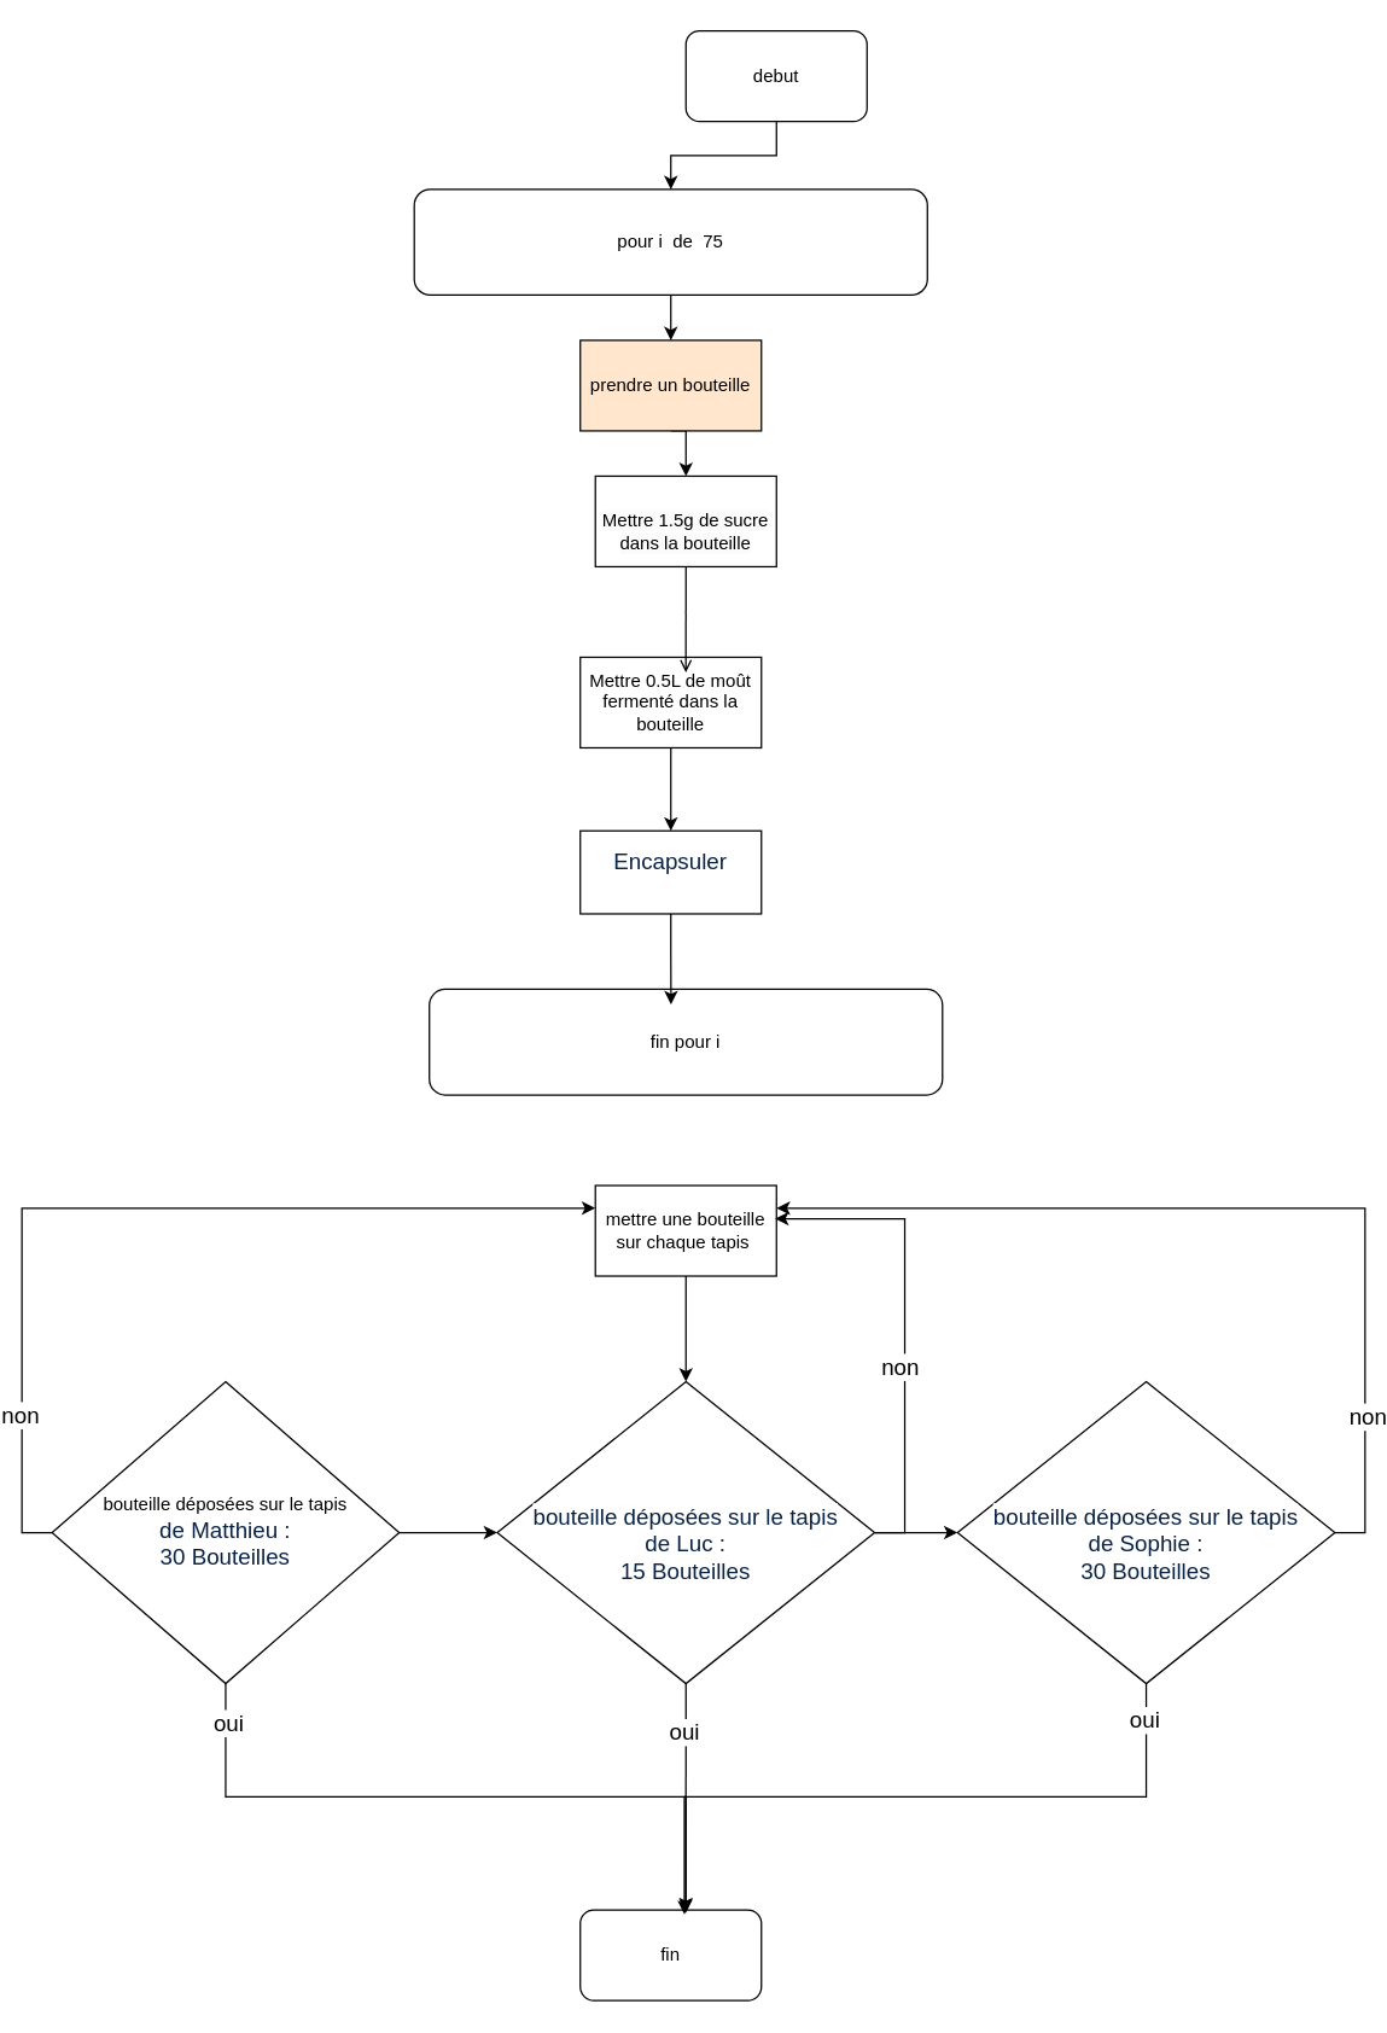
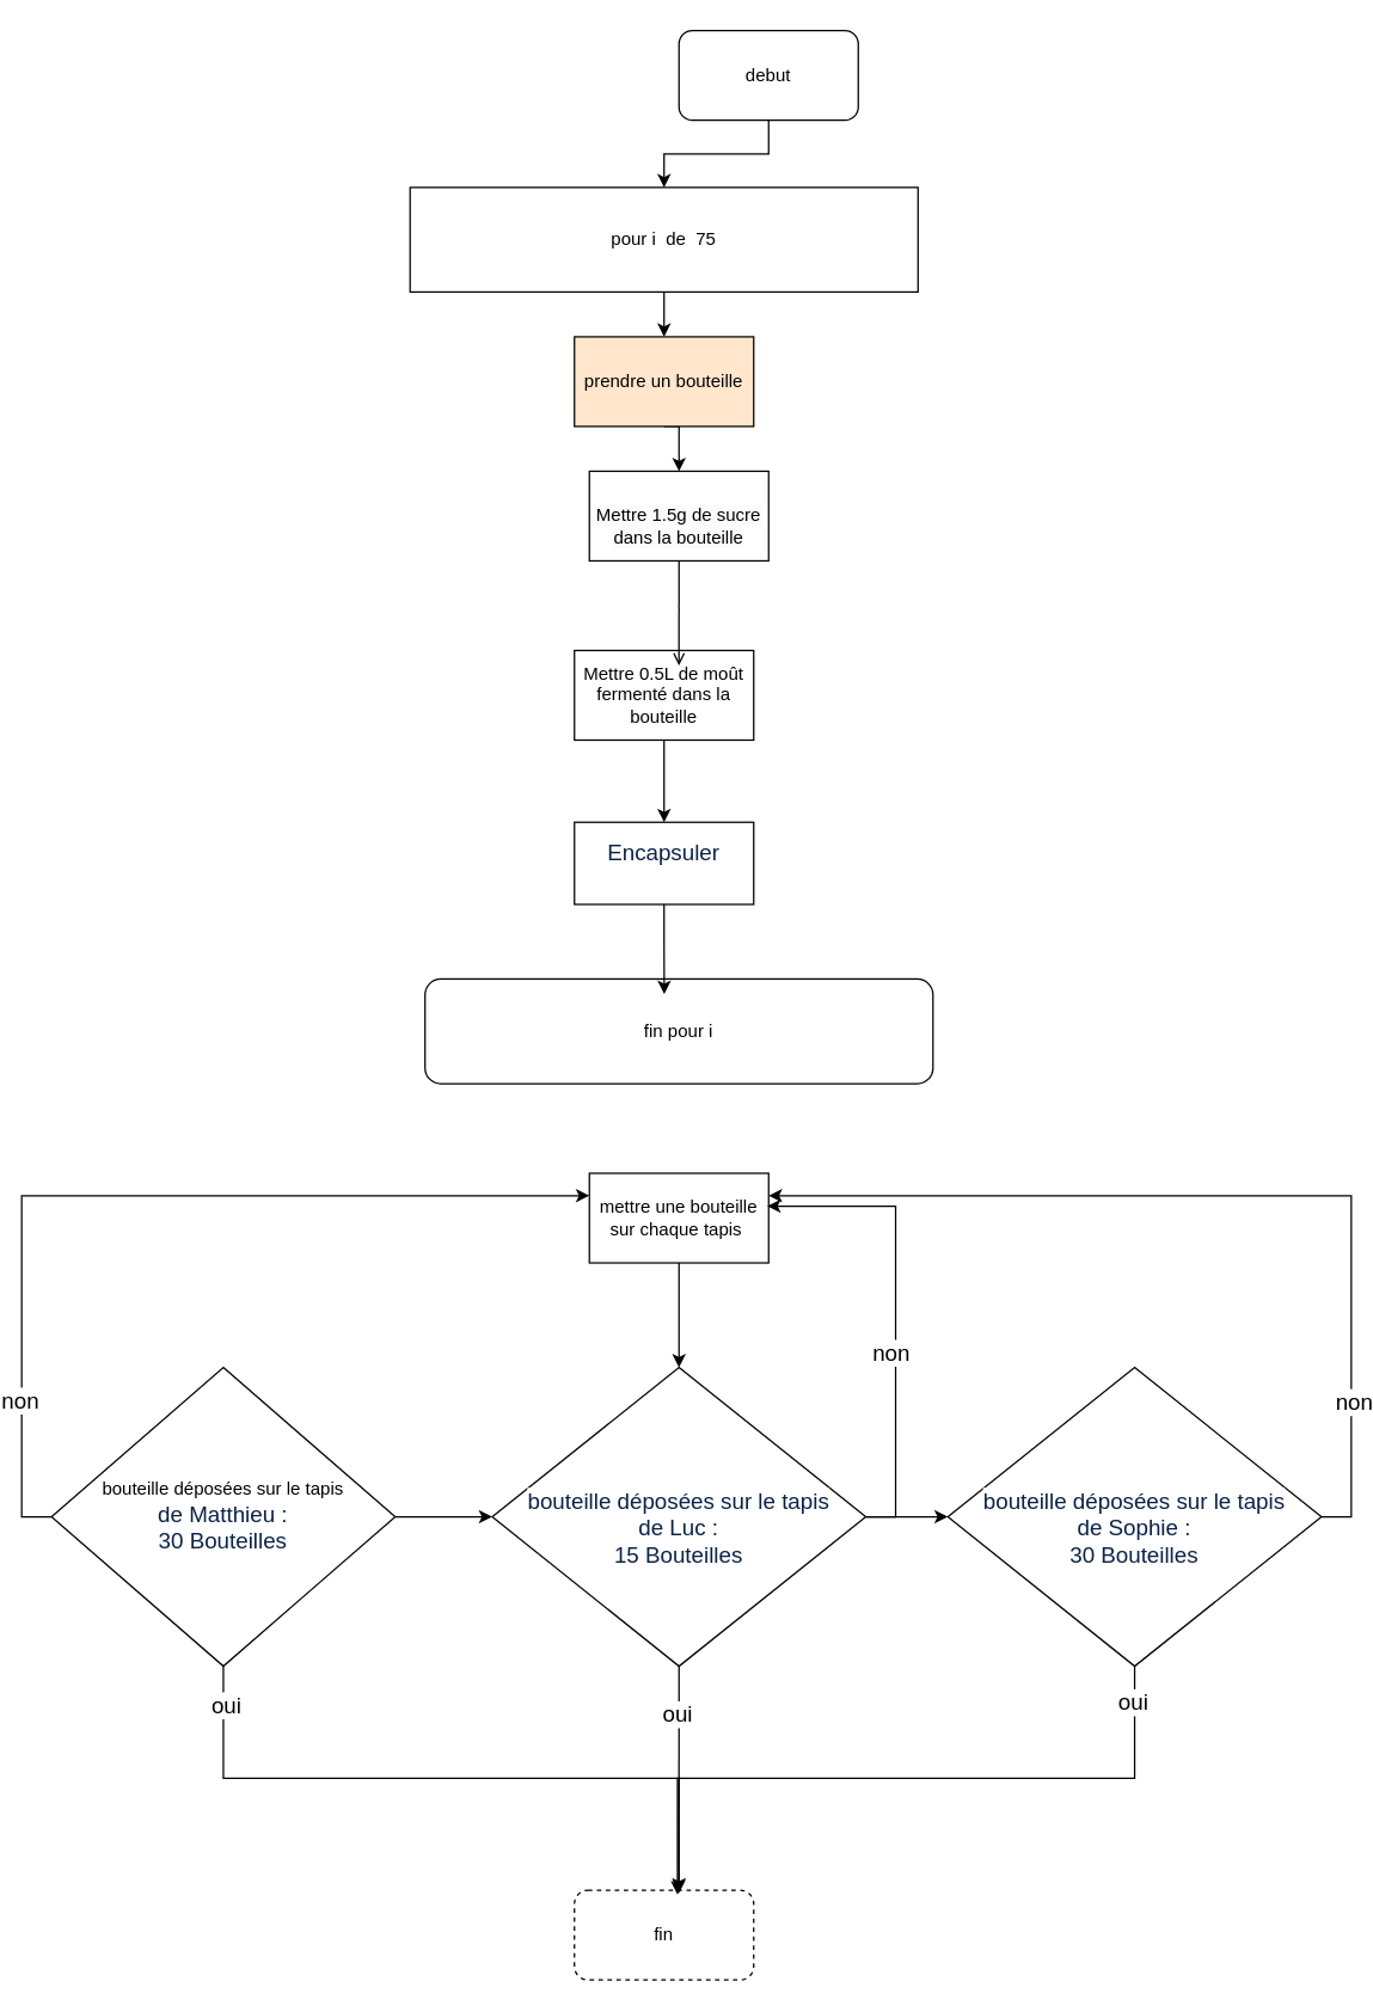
  <mxCell id="0" />
  <mxCell id="1" parent="0" />
  <mxCell id="2" style="edgeStyle=orthogonalEdgeStyle;rounded=0;orthogonalLoop=1;jettySize=auto;html=1;exitX=0.5;exitY=1;exitDx=0;exitDy=0;entryX=0.5;entryY=0;entryDx=0;entryDy=0;" edge="1" parent="1" source="3" target="5"><mxGeometry relative="1" as="geometry" /></mxCell>
  <mxCell id="3" value="debut" style="rounded=1;whiteSpace=wrap;html=1;" vertex="1" parent="1"><mxGeometry x="440" y="20" width="120" height="60" as="geometry" /></mxCell>
  <mxCell id="4" style="edgeStyle=orthogonalEdgeStyle;rounded=0;orthogonalLoop=1;jettySize=auto;html=1;exitX=0.5;exitY=1;exitDx=0;exitDy=0;entryX=0.5;entryY=0;entryDx=0;entryDy=0;" edge="1" parent="1" source="5" target="8"><mxGeometry relative="1" as="geometry" /></mxCell>
- <mxCell id="5" value="pour i&amp;nbsp; de&amp;nbsp; 75" style="rounded=1;whiteSpace=wrap;html=1;" vertex="1" parent="1"><mxGeometry x="260" y="125" width="340" height="70" as="geometry" /></mxCell>
+ <mxCell id="5" value="pour i&amp;nbsp; de&amp;nbsp; 75" style="whiteSpace=wrap;html=1;rounded=0;" vertex="1" parent="1"><mxGeometry x="260" y="125" width="340" height="70" as="geometry" /></mxCell>
  <mxCell id="6" value="fin pour i" style="rounded=1;whiteSpace=wrap;html=1;" vertex="1" parent="1"><mxGeometry x="270" y="655" width="340" height="70" as="geometry" /></mxCell>
  <mxCell id="7" style="edgeStyle=orthogonalEdgeStyle;rounded=0;orthogonalLoop=1;jettySize=auto;html=1;exitX=0.5;exitY=1;exitDx=0;exitDy=0;entryX=0.5;entryY=0;entryDx=0;entryDy=0;" edge="1" parent="1" source="8" target="9"><mxGeometry relative="1" as="geometry" /></mxCell>
  <mxCell id="8" value="prendre un bouteille" style="rounded=0;whiteSpace=wrap;html=1;fillColor=#ffe6cc;" vertex="1" parent="1"><mxGeometry x="370" y="225" width="120" height="60" as="geometry" /></mxCell>
  <mxCell id="9" value="&lt;br&gt;&lt;span style=&quot;color: rgb(0, 0, 0); font-family: Helvetica; font-size: 12px; font-style: normal; font-variant-ligatures: normal; font-variant-caps: normal; font-weight: 400; letter-spacing: normal; orphans: 2; text-align: center; text-indent: 0px; text-transform: none; widows: 2; word-spacing: 0px; -webkit-text-stroke-width: 0px; background-color: rgb(251, 251, 251); text-decoration-thickness: initial; text-decoration-style: initial; text-decoration-color: initial; float: none; display: inline !important;&quot;&gt;Mettre 1.5g de sucre dans la bouteille&lt;/span&gt;&lt;br&gt;" style="rounded=0;whiteSpace=wrap;html=1;" vertex="1" parent="1"><mxGeometry x="380" y="315" width="120" height="60" as="geometry" /></mxCell>
  <mxCell id="10" style="edgeStyle=orthogonalEdgeStyle;rounded=0;orthogonalLoop=1;jettySize=auto;html=1;exitX=0.5;exitY=1;exitDx=0;exitDy=0;entryX=0.5;entryY=0;entryDx=0;entryDy=0;" edge="1" parent="1" source="11" target="12"><mxGeometry relative="1" as="geometry" /></mxCell>
  <mxCell id="11" value="Mettre 0.5L de moût fermenté dans la bouteille" style="rounded=0;whiteSpace=wrap;html=1;" vertex="1" parent="1"><mxGeometry x="370" y="435" width="120" height="60" as="geometry" /></mxCell>
  <mxCell id="12" value="&#10;&lt;span style=&quot;color: rgb(10, 35, 69); font-family: Quicksand, sans-serif; font-size: 15px; font-style: normal; font-variant-ligatures: normal; font-variant-caps: normal; font-weight: 500; letter-spacing: normal; orphans: 2; text-align: left; text-indent: 0px; text-transform: none; widows: 2; word-spacing: 0px; -webkit-text-stroke-width: 0px; background-color: rgb(255, 255, 255); text-decoration-thickness: initial; text-decoration-style: initial; text-decoration-color: initial; float: none; display: inline !important;&quot;&gt;Encapsuler&lt;/span&gt;&#10;&#10;" style="rounded=0;whiteSpace=wrap;html=1;" vertex="1" parent="1"><mxGeometry x="370" y="550" width="120" height="55" as="geometry" /></mxCell>
  <mxCell id="13" style="edgeStyle=orthogonalEdgeStyle;rounded=0;orthogonalLoop=1;jettySize=auto;html=1;exitX=0.5;exitY=1;exitDx=0;exitDy=0;entryX=0.583;entryY=0.167;entryDx=0;entryDy=0;entryPerimeter=0;endArrow=open;" edge="1" parent="1" source="9" target="11"><mxGeometry relative="1" as="geometry" /></mxCell>
  <mxCell id="14" style="edgeStyle=orthogonalEdgeStyle;rounded=0;orthogonalLoop=1;jettySize=auto;html=1;exitX=0.5;exitY=1;exitDx=0;exitDy=0;entryX=0.471;entryY=0.143;entryDx=0;entryDy=0;entryPerimeter=0;" edge="1" parent="1" source="12" target="6"><mxGeometry relative="1" as="geometry" /></mxCell>
  <mxCell id="15" style="edgeStyle=orthogonalEdgeStyle;rounded=0;orthogonalLoop=1;jettySize=auto;html=1;exitX=0.5;exitY=1;exitDx=0;exitDy=0;entryX=0.5;entryY=0;entryDx=0;entryDy=0;" edge="1" parent="1" source="16" target="24"><mxGeometry relative="1" as="geometry" /></mxCell>
  <mxCell id="16" value="mettre une bouteille sur chaque tapis&amp;nbsp;" style="rounded=0;whiteSpace=wrap;html=1;" vertex="1" parent="1"><mxGeometry x="380" y="785" width="120" height="60" as="geometry" /></mxCell>
  <mxCell id="17" style="edgeStyle=orthogonalEdgeStyle;rounded=0;orthogonalLoop=1;jettySize=auto;html=1;exitX=1;exitY=0.5;exitDx=0;exitDy=0;entryX=0;entryY=0.5;entryDx=0;entryDy=0;" edge="1" parent="1" source="22" target="24"><mxGeometry relative="1" as="geometry" /></mxCell>
  <mxCell id="18" style="edgeStyle=orthogonalEdgeStyle;rounded=0;orthogonalLoop=1;jettySize=auto;html=1;exitX=0;exitY=0.5;exitDx=0;exitDy=0;entryX=0;entryY=0.25;entryDx=0;entryDy=0;" edge="1" parent="1" source="22" target="16"><mxGeometry relative="1" as="geometry" /></mxCell>
  <mxCell id="19" value="&lt;font style=&quot;font-size: 15px;&quot;&gt;non&lt;/font&gt;" style="edgeLabel;html=1;align=center;verticalAlign=middle;resizable=0;points=[];" vertex="1" connectable="0" parent="18"><mxGeometry x="-0.679" y="2" relative="1" as="geometry"><mxPoint as="offset" /></mxGeometry></mxCell>
  <mxCell id="20" style="edgeStyle=orthogonalEdgeStyle;rounded=0;orthogonalLoop=1;jettySize=auto;html=1;exitX=0.5;exitY=1;exitDx=0;exitDy=0;entryX=0.583;entryY=0.017;entryDx=0;entryDy=0;entryPerimeter=0;" edge="1" parent="1" source="22" target="30"><mxGeometry relative="1" as="geometry"><mxPoint x="440" y="1175" as="targetPoint" /></mxGeometry></mxCell>
  <mxCell id="21" value="&lt;font style=&quot;font-size: 15px;&quot;&gt;oui&lt;/font&gt;" style="edgeLabel;html=1;align=center;verticalAlign=middle;resizable=0;points=[];" vertex="1" connectable="0" parent="20"><mxGeometry x="-0.89" y="1" relative="1" as="geometry"><mxPoint as="offset" /></mxGeometry></mxCell>
  <mxCell id="22" value="bouteille déposées sur le tapis&lt;br style=&quot;border-color: var(--border-color); color: rgb(10, 35, 69); font-family: Quicksand, sans-serif; font-size: 15px; text-align: left;&quot;&gt;&lt;span style=&quot;color: rgb(10, 35, 69); font-family: Quicksand, sans-serif; font-size: 15px; text-align: left; background-color: rgb(255, 255, 255);&quot;&gt;de&amp;nbsp;&lt;/span&gt;&lt;span style=&quot;color: rgb(10, 35, 69); font-family: Quicksand, sans-serif; font-size: 15px; font-style: normal; font-variant-ligatures: normal; font-variant-caps: normal; font-weight: 500; letter-spacing: normal; orphans: 2; text-align: left; text-indent: 0px; text-transform: none; widows: 2; word-spacing: 0px; -webkit-text-stroke-width: 0px; background-color: rgb(255, 255, 255); text-decoration-thickness: initial; text-decoration-style: initial; text-decoration-color: initial; float: none; display: inline !important;&quot;&gt;Matthieu&amp;nbsp;: &lt;br&gt;30 Bouteilles&lt;/span&gt;" style="rhombus;whiteSpace=wrap;html=1;" vertex="1" parent="1"><mxGeometry x="20" y="915" width="230" height="200" as="geometry" /></mxCell>
  <mxCell id="23" style="edgeStyle=orthogonalEdgeStyle;rounded=0;orthogonalLoop=1;jettySize=auto;html=1;exitX=1;exitY=0.5;exitDx=0;exitDy=0;" edge="1" parent="1" source="24" target="27"><mxGeometry relative="1" as="geometry" /></mxCell>
  <mxCell id="24" value="&lt;br&gt;&lt;span style=&quot;color: rgb(10, 35, 69); font-family: Quicksand, sans-serif; font-size: 15px; font-style: normal; font-variant-ligatures: normal; font-variant-caps: normal; font-weight: 500; letter-spacing: normal; orphans: 2; text-align: left; text-indent: 0px; text-transform: none; widows: 2; word-spacing: 0px; -webkit-text-stroke-width: 0px; background-color: rgb(255, 255, 255); text-decoration-thickness: initial; text-decoration-style: initial; text-decoration-color: initial; float: none; display: inline !important;&quot;&gt;bouteille déposées sur le tapis&lt;br style=&quot;border-color: var(--border-color);&quot;&gt;de&amp;nbsp;Luc&amp;nbsp;: &lt;br&gt;15 Bouteilles&lt;/span&gt;&lt;br&gt;" style="rhombus;whiteSpace=wrap;html=1;" vertex="1" parent="1"><mxGeometry x="315" y="915" width="250" height="200" as="geometry" /></mxCell>
  <mxCell id="25" style="edgeStyle=orthogonalEdgeStyle;rounded=0;orthogonalLoop=1;jettySize=auto;html=1;exitX=1;exitY=0.5;exitDx=0;exitDy=0;entryX=1;entryY=0.25;entryDx=0;entryDy=0;" edge="1" parent="1" source="27" target="16"><mxGeometry relative="1" as="geometry" /></mxCell>
  <mxCell id="26" value="&lt;font style=&quot;font-size: 15px;&quot;&gt;non&lt;/font&gt;" style="edgeLabel;html=1;align=center;verticalAlign=middle;resizable=0;points=[];" vertex="1" connectable="0" parent="25"><mxGeometry x="-0.688" y="-1" relative="1" as="geometry"><mxPoint as="offset" /></mxGeometry></mxCell>
  <mxCell id="27" value="&lt;br&gt;&lt;span style=&quot;color: rgb(10, 35, 69); font-family: Quicksand, sans-serif; font-size: 15px; font-style: normal; font-variant-ligatures: normal; font-variant-caps: normal; font-weight: 500; letter-spacing: normal; orphans: 2; text-align: left; text-indent: 0px; text-transform: none; widows: 2; word-spacing: 0px; -webkit-text-stroke-width: 0px; background-color: rgb(255, 255, 255); text-decoration-thickness: initial; text-decoration-style: initial; text-decoration-color: initial; float: none; display: inline !important;&quot;&gt;bouteille déposées sur le tapis &lt;br&gt;de Sophie : &lt;br&gt;30 Bouteilles&lt;/span&gt;&lt;br&gt;" style="rhombus;whiteSpace=wrap;html=1;" vertex="1" parent="1"><mxGeometry x="620" y="915" width="250" height="200" as="geometry" /></mxCell>
  <mxCell id="28" style="edgeStyle=orthogonalEdgeStyle;rounded=0;orthogonalLoop=1;jettySize=auto;html=1;exitX=1;exitY=0.5;exitDx=0;exitDy=0;entryX=0.992;entryY=0.367;entryDx=0;entryDy=0;entryPerimeter=0;" edge="1" parent="1" source="24" target="16"><mxGeometry relative="1" as="geometry" /></mxCell>
  <mxCell id="29" value="&lt;font style=&quot;font-size: 15px;&quot;&gt;non&lt;/font&gt;" style="edgeLabel;html=1;align=center;verticalAlign=middle;resizable=0;points=[];" vertex="1" connectable="0" parent="28"><mxGeometry x="-0.167" y="4" relative="1" as="geometry"><mxPoint as="offset" /></mxGeometry></mxCell>
- <mxCell id="30" value="fin" style="rounded=1;whiteSpace=wrap;html=1;" vertex="1" parent="1"><mxGeometry x="370" y="1265" width="120" height="60" as="geometry" /></mxCell>
+ <mxCell id="30" value="fin" style="rounded=1;whiteSpace=wrap;html=1;dashed=1;" vertex="1" parent="1"><mxGeometry x="370" y="1265" width="120" height="60" as="geometry" /></mxCell>
  <mxCell id="31" style="edgeStyle=orthogonalEdgeStyle;rounded=0;orthogonalLoop=1;jettySize=auto;html=1;exitX=0.5;exitY=1;exitDx=0;exitDy=0;entryX=0.583;entryY=0.033;entryDx=0;entryDy=0;entryPerimeter=0;" edge="1" parent="1" source="24" target="30"><mxGeometry relative="1" as="geometry" /></mxCell>
  <mxCell id="32" value="&lt;font style=&quot;font-size: 15px;&quot;&gt;oui&lt;/font&gt;" style="edgeLabel;html=1;align=center;verticalAlign=middle;resizable=0;points=[];" vertex="1" connectable="0" parent="31"><mxGeometry x="-0.574" y="-1" relative="1" as="geometry"><mxPoint as="offset" /></mxGeometry></mxCell>
  <mxCell id="33" style="edgeStyle=orthogonalEdgeStyle;rounded=0;orthogonalLoop=1;jettySize=auto;html=1;exitX=0.5;exitY=1;exitDx=0;exitDy=0;entryX=0.575;entryY=0.05;entryDx=0;entryDy=0;entryPerimeter=0;" edge="1" parent="1" source="27" target="30"><mxGeometry relative="1" as="geometry" /></mxCell>
  <mxCell id="34" value="&lt;font style=&quot;font-size: 15px;&quot;&gt;oui&lt;/font&gt;" style="edgeLabel;html=1;align=center;verticalAlign=middle;resizable=0;points=[];" vertex="1" connectable="0" parent="33"><mxGeometry x="-0.9" y="-2" relative="1" as="geometry"><mxPoint as="offset" /></mxGeometry></mxCell>
